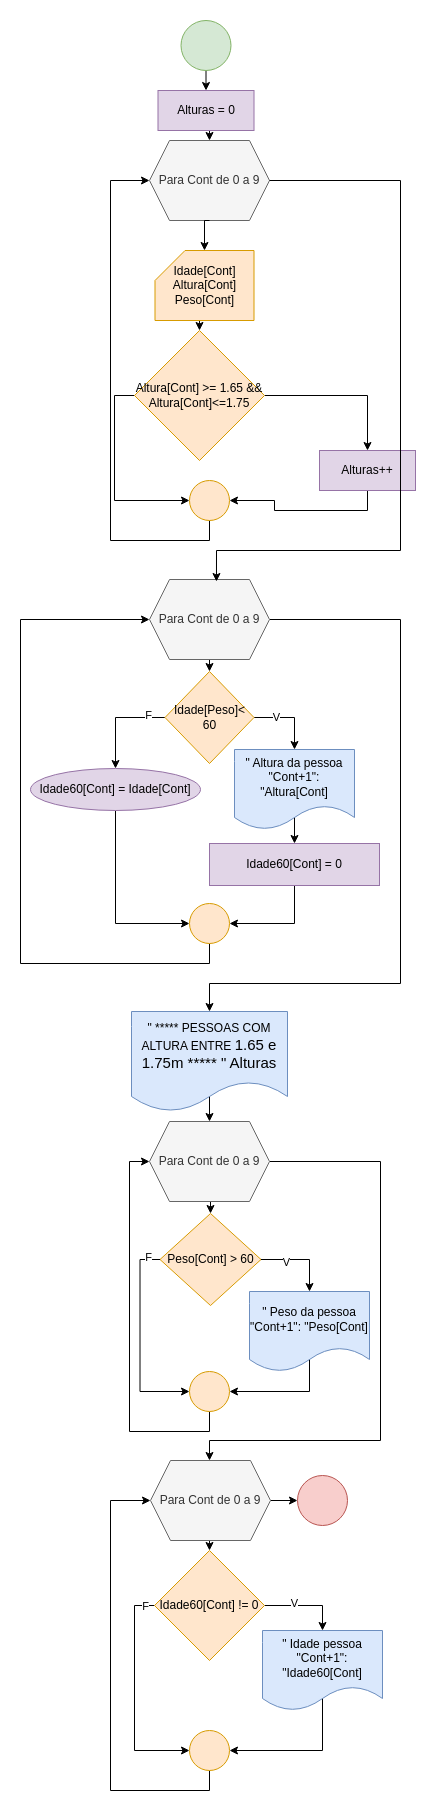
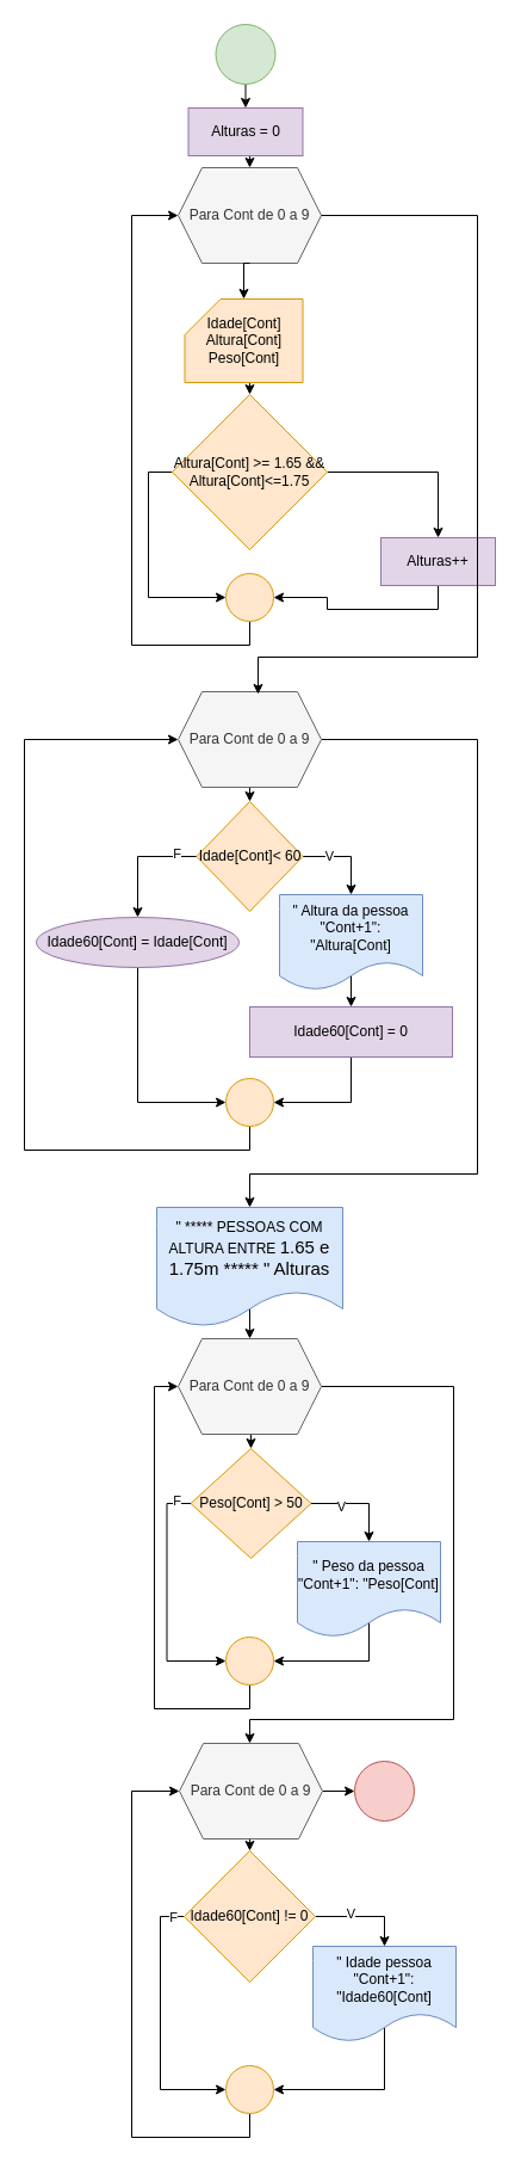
  <mxCell id="0" />
  <mxCell id="1" parent="0" />
  <mxCell id="2" style="edgeStyle=orthogonalEdgeStyle;rounded=0;orthogonalLoop=1;jettySize=auto;html=1;exitX=0.5;exitY=1;exitDx=0;exitDy=0;entryX=0.5;entryY=0;entryDx=0;entryDy=0;" edge="1" parent="1" source="3" target="60"><mxGeometry relative="1" as="geometry" /></mxCell>
  <mxCell id="3" value="" style="ellipse;whiteSpace=wrap;html=1;aspect=fixed;fillColor=#d5e8d4;strokeColor=#82b366;" vertex="1" parent="1"><mxGeometry x="180.5" y="20" width="50" height="50" as="geometry" /></mxCell>
  <mxCell id="4" style="edgeStyle=orthogonalEdgeStyle;rounded=0;orthogonalLoop=1;jettySize=auto;html=1;exitX=0.5;exitY=1;exitDx=0;exitDy=0;exitPerimeter=0;entryX=0.5;entryY=0;entryDx=0;entryDy=0;" edge="1" parent="1" source="5" target="10"><mxGeometry relative="1" as="geometry" /></mxCell>
  <mxCell id="5" value="Idade[Cont]&lt;div&gt;Altura[Cont]&lt;/div&gt;&lt;div&gt;Peso[Cont]&lt;/div&gt;" style="shape=card;whiteSpace=wrap;html=1;fillColor=#ffe6cc;strokeColor=#d79b00;" vertex="1" parent="1"><mxGeometry x="154.5" y="250" width="99" height="70" as="geometry" /></mxCell>
  <mxCell id="6" value="Para Cont de 0 a 9" style="shape=hexagon;perimeter=hexagonPerimeter2;whiteSpace=wrap;html=1;fixedSize=1;fillColor=#f5f5f5;fontColor=#333333;strokeColor=#666666;" vertex="1" parent="1"><mxGeometry x="149" y="140" width="120" height="80" as="geometry" /></mxCell>
  <mxCell id="7" style="edgeStyle=orthogonalEdgeStyle;rounded=0;orthogonalLoop=1;jettySize=auto;html=1;exitX=0.5;exitY=1;exitDx=0;exitDy=0;entryX=0.5;entryY=0;entryDx=0;entryDy=0;entryPerimeter=0;" edge="1" parent="1" source="6" target="5"><mxGeometry relative="1" as="geometry" /></mxCell>
  <mxCell id="8" style="edgeStyle=orthogonalEdgeStyle;rounded=0;orthogonalLoop=1;jettySize=auto;html=1;exitX=1;exitY=0.5;exitDx=0;exitDy=0;entryX=0.5;entryY=0;entryDx=0;entryDy=0;" edge="1" parent="1" source="10" target="12"><mxGeometry relative="1" as="geometry" /></mxCell>
  <mxCell id="9" style="edgeStyle=orthogonalEdgeStyle;rounded=0;orthogonalLoop=1;jettySize=auto;html=1;exitX=0;exitY=0.5;exitDx=0;exitDy=0;entryX=0;entryY=0.5;entryDx=0;entryDy=0;" edge="1" parent="1" source="10" target="14"><mxGeometry relative="1" as="geometry" /></mxCell>
- <mxCell id="10" value="Altura[Cont]&amp;nbsp;&amp;gt;= 1.65 &amp;amp;&amp;amp; Altura[Cont]&amp;lt;=1.75" style="rhombus;whiteSpace=wrap;html=1;fillColor=#ffe6cc;strokeColor=#d79b00;" vertex="1" parent="1"><mxGeometry x="134" y="330" width="130" height="130" as="geometry" /></mxCell>
+ <mxCell id="10" value="Altura[Cont]&amp;nbsp;&amp;gt;= 1.65 &amp;amp;&amp;amp; Altura[Cont]&amp;lt;=1.75" style="rhombus;whiteSpace=wrap;html=1;fillColor=#ffe6cc;strokeColor=#d79b00;" vertex="1" parent="1"><mxGeometry x="144" y="330" width="130" height="130" as="geometry" /></mxCell>
  <mxCell id="11" style="edgeStyle=orthogonalEdgeStyle;rounded=0;orthogonalLoop=1;jettySize=auto;html=1;exitX=0.5;exitY=1;exitDx=0;exitDy=0;entryX=1;entryY=0.5;entryDx=0;entryDy=0;" edge="1" parent="1" source="12" target="14"><mxGeometry relative="1" as="geometry" /></mxCell>
  <mxCell id="12" value="Alturas++" style="rounded=0;whiteSpace=wrap;html=1;fillColor=#e1d5e7;strokeColor=#9673a6;" vertex="1" parent="1"><mxGeometry x="319" y="450" width="96" height="40" as="geometry" /></mxCell>
  <mxCell id="13" style="edgeStyle=orthogonalEdgeStyle;rounded=0;orthogonalLoop=1;jettySize=auto;html=1;exitX=0.5;exitY=1;exitDx=0;exitDy=0;entryX=0;entryY=0.5;entryDx=0;entryDy=0;" edge="1" parent="1" source="14" target="6"><mxGeometry relative="1" as="geometry"><Array as="points"><mxPoint x="209" y="540" /><mxPoint x="110" y="540" /><mxPoint x="110" y="180" /></Array></mxGeometry></mxCell>
  <mxCell id="14" value="" style="ellipse;whiteSpace=wrap;html=1;aspect=fixed;fillColor=#ffe6cc;strokeColor=#d79b00;" vertex="1" parent="1"><mxGeometry x="189" y="480" width="40" height="40" as="geometry" /></mxCell>
  <mxCell id="15" style="edgeStyle=orthogonalEdgeStyle;rounded=0;orthogonalLoop=1;jettySize=auto;html=1;exitX=0.5;exitY=1;exitDx=0;exitDy=0;entryX=0.5;entryY=0;entryDx=0;entryDy=0;" edge="1" parent="1" source="17" target="24"><mxGeometry relative="1" as="geometry" /></mxCell>
  <mxCell id="16" style="edgeStyle=orthogonalEdgeStyle;rounded=0;orthogonalLoop=1;jettySize=auto;html=1;exitX=1;exitY=0.5;exitDx=0;exitDy=0;entryX=0.5;entryY=0;entryDx=0;entryDy=0;" edge="1" parent="1" source="17" target="28"><mxGeometry relative="1" as="geometry"><Array as="points"><mxPoint x="400" y="619" /><mxPoint x="400" y="983" /><mxPoint x="209" y="983" /></Array></mxGeometry></mxCell>
  <mxCell id="17" value="Para Cont de 0 a 9" style="shape=hexagon;perimeter=hexagonPerimeter2;whiteSpace=wrap;html=1;fixedSize=1;fillColor=#f5f5f5;fontColor=#333333;strokeColor=#666666;" vertex="1" parent="1"><mxGeometry x="149" y="579" width="120" height="80" as="geometry" /></mxCell>
  <mxCell id="18" style="edgeStyle=orthogonalEdgeStyle;rounded=0;orthogonalLoop=1;jettySize=auto;html=1;exitX=0.5;exitY=0;exitDx=0;exitDy=0;entryX=0.5;entryY=0;entryDx=0;entryDy=0;" edge="1" parent="1" source="19" target="44"><mxGeometry relative="1" as="geometry"><Array as="points"><mxPoint x="294" y="783" /><mxPoint x="294" y="783" /></Array></mxGeometry></mxCell>
  <mxCell id="19" value="&quot; Altura da pessoa &quot;Cont+1&quot;: &quot;Altura[Cont]" style="shape=document;whiteSpace=wrap;html=1;boundedLbl=1;fillColor=#dae8fc;strokeColor=#6c8ebf;" vertex="1" parent="1"><mxGeometry x="234" y="749" width="120" height="80" as="geometry" /></mxCell>
  <mxCell id="20" style="edgeStyle=orthogonalEdgeStyle;rounded=0;orthogonalLoop=1;jettySize=auto;html=1;exitX=1;exitY=0.5;exitDx=0;exitDy=0;entryX=0.5;entryY=0;entryDx=0;entryDy=0;" edge="1" parent="1" source="24" target="19"><mxGeometry relative="1" as="geometry" /></mxCell>
  <mxCell id="21" value="V" style="edgeLabel;html=1;align=center;verticalAlign=middle;resizable=0;points=[];" vertex="1" connectable="0" parent="20"><mxGeometry x="-0.387" y="1" relative="1" as="geometry"><mxPoint as="offset" /></mxGeometry></mxCell>
  <mxCell id="22" style="edgeStyle=orthogonalEdgeStyle;rounded=0;orthogonalLoop=1;jettySize=auto;html=1;exitX=0;exitY=0.5;exitDx=0;exitDy=0;entryX=0.5;entryY=0;entryDx=0;entryDy=0;" edge="1" parent="1" source="24" target="42"><mxGeometry relative="1" as="geometry" /></mxCell>
  <mxCell id="23" value="F" style="edgeLabel;html=1;align=center;verticalAlign=middle;resizable=0;points=[];" vertex="1" connectable="0" parent="22"><mxGeometry x="-0.632" y="-3" relative="1" as="geometry"><mxPoint x="1" as="offset" /></mxGeometry></mxCell>
- <mxCell id="24" value="Idade[Peso]&amp;lt; 60" style="rhombus;whiteSpace=wrap;html=1;fillColor=#ffe6cc;strokeColor=#d79b00;" vertex="1" parent="1"><mxGeometry x="164.5" y="671" width="89" height="92" as="geometry" /></mxCell>
+ <mxCell id="24" value="Idade[Cont]&amp;lt; 60" style="rhombus;whiteSpace=wrap;html=1;fillColor=#ffe6cc;strokeColor=#d79b00;" vertex="1" parent="1"><mxGeometry x="164.5" y="671" width="89" height="92" as="geometry" /></mxCell>
  <mxCell id="25" style="edgeStyle=orthogonalEdgeStyle;rounded=0;orthogonalLoop=1;jettySize=auto;html=1;exitX=0.5;exitY=1;exitDx=0;exitDy=0;entryX=0;entryY=0.5;entryDx=0;entryDy=0;" edge="1" parent="1" source="26" target="17"><mxGeometry relative="1" as="geometry"><Array as="points"><mxPoint x="209" y="963" /><mxPoint x="20" y="963" /><mxPoint x="20" y="619" /></Array></mxGeometry></mxCell>
  <mxCell id="26" value="" style="ellipse;whiteSpace=wrap;html=1;aspect=fixed;fillColor=#ffe6cc;strokeColor=#d79b00;" vertex="1" parent="1"><mxGeometry x="189" y="903" width="40" height="40" as="geometry" /></mxCell>
  <mxCell id="27" style="edgeStyle=orthogonalEdgeStyle;rounded=0;orthogonalLoop=1;jettySize=auto;html=1;exitX=0.5;exitY=0;exitDx=0;exitDy=0;entryX=0.5;entryY=0;entryDx=0;entryDy=0;" edge="1" parent="1" source="28"><mxGeometry relative="1" as="geometry"><mxPoint x="209" y="1121" as="targetPoint" /><Array as="points"><mxPoint x="209" y="1051" /><mxPoint x="209" y="1051" /></Array></mxGeometry></mxCell>
  <mxCell id="28" value="&quot; ***** PESSOAS COM ALTURA ENTRE&amp;nbsp;&lt;span style=&quot;font-family: &amp;quot;Century Gothic&amp;quot;, Arial, Helvetica, sans-serif; font-size: 15px; text-align: left;&quot;&gt;1.65 e 1.75m ***** &quot; Alturas&lt;/span&gt;" style="shape=document;whiteSpace=wrap;html=1;boundedLbl=1;fillColor=#dae8fc;strokeColor=#6c8ebf;" vertex="1" parent="1"><mxGeometry x="131" y="1011" width="156" height="100" as="geometry" /></mxCell>
  <mxCell id="29" style="edgeStyle=orthogonalEdgeStyle;rounded=0;orthogonalLoop=1;jettySize=auto;html=1;exitX=0.5;exitY=1;exitDx=0;exitDy=0;entryX=0.5;entryY=0;entryDx=0;entryDy=0;" edge="1" parent="1" source="31" target="36"><mxGeometry relative="1" as="geometry" /></mxCell>
  <mxCell id="30" style="edgeStyle=orthogonalEdgeStyle;rounded=0;orthogonalLoop=1;jettySize=auto;html=1;exitX=1;exitY=0.5;exitDx=0;exitDy=0;" edge="1" parent="1" source="31" target="48"><mxGeometry relative="1" as="geometry"><Array as="points"><mxPoint x="380" y="1161" /><mxPoint x="380" y="1440" /><mxPoint x="209" y="1440" /></Array></mxGeometry></mxCell>
  <mxCell id="31" value="Para Cont de 0 a 9" style="shape=hexagon;perimeter=hexagonPerimeter2;whiteSpace=wrap;html=1;fixedSize=1;fillColor=#f5f5f5;fontColor=#333333;strokeColor=#666666;" vertex="1" parent="1"><mxGeometry x="149" y="1121" width="120" height="80" as="geometry" /></mxCell>
  <mxCell id="32" style="edgeStyle=orthogonalEdgeStyle;rounded=0;orthogonalLoop=1;jettySize=auto;html=1;exitX=1;exitY=0.5;exitDx=0;exitDy=0;" edge="1" parent="1" source="36" target="38"><mxGeometry relative="1" as="geometry" /></mxCell>
  <mxCell id="33" value="V" style="edgeLabel;html=1;align=center;verticalAlign=middle;resizable=0;points=[];" vertex="1" connectable="0" parent="32"><mxGeometry x="-0.378" y="-2" relative="1" as="geometry"><mxPoint as="offset" /></mxGeometry></mxCell>
  <mxCell id="34" style="edgeStyle=orthogonalEdgeStyle;rounded=0;orthogonalLoop=1;jettySize=auto;html=1;exitX=0;exitY=0.5;exitDx=0;exitDy=0;entryX=0;entryY=0.5;entryDx=0;entryDy=0;" edge="1" parent="1" source="36" target="40"><mxGeometry relative="1" as="geometry" /></mxCell>
  <mxCell id="35" value="F" style="edgeLabel;html=1;align=center;verticalAlign=middle;resizable=0;points=[];" vertex="1" connectable="0" parent="34"><mxGeometry x="-0.884" y="-3" relative="1" as="geometry"><mxPoint as="offset" /></mxGeometry></mxCell>
- <mxCell id="36" value="Peso[Cont] &amp;gt; 60" style="rhombus;whiteSpace=wrap;html=1;fillColor=#ffe6cc;strokeColor=#d79b00;" vertex="1" parent="1"><mxGeometry x="159.5" y="1213" width="101" height="92" as="geometry" /></mxCell>
+ <mxCell id="36" value="Peso[Cont] &amp;gt; 50" style="rhombus;whiteSpace=wrap;html=1;fillColor=#ffe6cc;strokeColor=#d79b00;" vertex="1" parent="1"><mxGeometry x="159.5" y="1213" width="101" height="92" as="geometry" /></mxCell>
  <mxCell id="37" style="edgeStyle=orthogonalEdgeStyle;rounded=0;orthogonalLoop=1;jettySize=auto;html=1;exitX=0.5;exitY=0;exitDx=0;exitDy=0;entryX=1;entryY=0.5;entryDx=0;entryDy=0;" edge="1" parent="1" source="38" target="40"><mxGeometry relative="1" as="geometry"><Array as="points"><mxPoint x="309" y="1391" /></Array></mxGeometry></mxCell>
  <mxCell id="38" value="&quot; Peso da pessoa &quot;Cont+1&quot;: &quot;Peso[Cont]" style="shape=document;whiteSpace=wrap;html=1;boundedLbl=1;fillColor=#dae8fc;strokeColor=#6c8ebf;" vertex="1" parent="1"><mxGeometry x="249" y="1291" width="120" height="80" as="geometry" /></mxCell>
  <mxCell id="39" style="edgeStyle=orthogonalEdgeStyle;rounded=0;orthogonalLoop=1;jettySize=auto;html=1;exitX=0.5;exitY=1;exitDx=0;exitDy=0;entryX=0;entryY=0.5;entryDx=0;entryDy=0;" edge="1" parent="1" source="40" target="31"><mxGeometry relative="1" as="geometry" /></mxCell>
  <mxCell id="40" value="" style="ellipse;whiteSpace=wrap;html=1;aspect=fixed;fillColor=#ffe6cc;strokeColor=#d79b00;" vertex="1" parent="1"><mxGeometry x="189" y="1371" width="40" height="40" as="geometry" /></mxCell>
  <mxCell id="41" style="edgeStyle=orthogonalEdgeStyle;rounded=0;orthogonalLoop=1;jettySize=auto;html=1;exitX=0.5;exitY=1;exitDx=0;exitDy=0;entryX=0;entryY=0.5;entryDx=0;entryDy=0;" edge="1" parent="1" source="42" target="26"><mxGeometry relative="1" as="geometry" /></mxCell>
  <mxCell id="42" value="Idade60[Cont] = Idade[Cont]" style="ellipse;whiteSpace=wrap;html=1;fillColor=#e1d5e7;strokeColor=#9673a6;" vertex="1" parent="1"><mxGeometry x="30" y="768" width="170" height="42" as="geometry" /></mxCell>
  <mxCell id="43" style="edgeStyle=orthogonalEdgeStyle;rounded=0;orthogonalLoop=1;jettySize=auto;html=1;exitX=0.5;exitY=1;exitDx=0;exitDy=0;entryX=1;entryY=0.5;entryDx=0;entryDy=0;" edge="1" parent="1" source="44" target="26"><mxGeometry relative="1" as="geometry" /></mxCell>
  <mxCell id="44" value="Idade60[Cont] = 0" style="rounded=0;whiteSpace=wrap;html=1;fillColor=#e1d5e7;strokeColor=#9673a6;" vertex="1" parent="1"><mxGeometry x="209" y="843" width="170" height="42" as="geometry" /></mxCell>
  <mxCell id="45" style="edgeStyle=orthogonalEdgeStyle;rounded=0;orthogonalLoop=1;jettySize=auto;html=1;exitX=1;exitY=0.5;exitDx=0;exitDy=0;entryX=0.558;entryY=0.025;entryDx=0;entryDy=0;entryPerimeter=0;" edge="1" parent="1" source="6" target="17"><mxGeometry relative="1" as="geometry"><Array as="points"><mxPoint x="400" y="180" /><mxPoint x="400" y="550" /><mxPoint x="216" y="550" /></Array></mxGeometry></mxCell>
  <mxCell id="46" style="edgeStyle=orthogonalEdgeStyle;rounded=0;orthogonalLoop=1;jettySize=auto;html=1;exitX=0.5;exitY=1;exitDx=0;exitDy=0;entryX=0.5;entryY=0;entryDx=0;entryDy=0;" edge="1" parent="1" source="48" target="55"><mxGeometry relative="1" as="geometry" /></mxCell>
  <mxCell id="47" style="edgeStyle=orthogonalEdgeStyle;rounded=0;orthogonalLoop=1;jettySize=auto;html=1;exitX=1;exitY=0.5;exitDx=0;exitDy=0;entryX=0;entryY=0.5;entryDx=0;entryDy=0;" edge="1" parent="1" source="48" target="58"><mxGeometry relative="1" as="geometry" /></mxCell>
  <mxCell id="48" value="Para Cont de 0 a 9" style="shape=hexagon;perimeter=hexagonPerimeter2;whiteSpace=wrap;html=1;fixedSize=1;fillColor=#f5f5f5;fontColor=#333333;strokeColor=#666666;" vertex="1" parent="1"><mxGeometry x="150" y="1460" width="120" height="80" as="geometry" /></mxCell>
  <mxCell id="49" style="edgeStyle=orthogonalEdgeStyle;rounded=0;orthogonalLoop=1;jettySize=auto;html=1;exitX=0.5;exitY=0;exitDx=0;exitDy=0;entryX=1;entryY=0.5;entryDx=0;entryDy=0;" edge="1" parent="1" source="50" target="57"><mxGeometry relative="1" as="geometry"><Array as="points"><mxPoint x="322" y="1750" /></Array></mxGeometry></mxCell>
  <mxCell id="50" value="&quot; Idade pessoa &quot;Cont+1&quot;: &quot;Idade60[Cont]" style="shape=document;whiteSpace=wrap;html=1;boundedLbl=1;fillColor=#dae8fc;strokeColor=#6c8ebf;" vertex="1" parent="1"><mxGeometry x="262" y="1630" width="120" height="80" as="geometry" /></mxCell>
  <mxCell id="51" style="edgeStyle=orthogonalEdgeStyle;rounded=0;orthogonalLoop=1;jettySize=auto;html=1;exitX=1;exitY=0.5;exitDx=0;exitDy=0;entryX=0.5;entryY=0;entryDx=0;entryDy=0;" edge="1" parent="1" source="55" target="50"><mxGeometry relative="1" as="geometry" /></mxCell>
  <mxCell id="52" value="V" style="edgeLabel;html=1;align=center;verticalAlign=middle;resizable=0;points=[];" vertex="1" connectable="0" parent="51"><mxGeometry x="-0.301" y="3" relative="1" as="geometry"><mxPoint as="offset" /></mxGeometry></mxCell>
  <mxCell id="53" style="edgeStyle=orthogonalEdgeStyle;rounded=0;orthogonalLoop=1;jettySize=auto;html=1;exitX=0;exitY=0.5;exitDx=0;exitDy=0;entryX=0;entryY=0.5;entryDx=0;entryDy=0;" edge="1" parent="1" source="55" target="57"><mxGeometry relative="1" as="geometry" /></mxCell>
  <mxCell id="54" value="F" style="edgeLabel;html=1;align=center;verticalAlign=middle;resizable=0;points=[];" vertex="1" connectable="0" parent="53"><mxGeometry x="-0.909" relative="1" as="geometry"><mxPoint as="offset" /></mxGeometry></mxCell>
  <mxCell id="55" value="Idade60[Cont] != 0" style="rhombus;whiteSpace=wrap;html=1;fillColor=#ffe6cc;strokeColor=#d79b00;" vertex="1" parent="1"><mxGeometry x="154" y="1550" width="110" height="110" as="geometry" /></mxCell>
  <mxCell id="56" style="edgeStyle=orthogonalEdgeStyle;rounded=0;orthogonalLoop=1;jettySize=auto;html=1;exitX=0.5;exitY=1;exitDx=0;exitDy=0;entryX=0;entryY=0.5;entryDx=0;entryDy=0;" edge="1" parent="1" source="57" target="48"><mxGeometry relative="1" as="geometry"><Array as="points"><mxPoint x="209" y="1790" /><mxPoint x="110" y="1790" /><mxPoint x="110" y="1500" /></Array></mxGeometry></mxCell>
  <mxCell id="57" value="" style="ellipse;whiteSpace=wrap;html=1;aspect=fixed;fillColor=#ffe6cc;strokeColor=#d79b00;" vertex="1" parent="1"><mxGeometry x="189" y="1730" width="40" height="40" as="geometry" /></mxCell>
  <mxCell id="58" value="" style="ellipse;whiteSpace=wrap;html=1;aspect=fixed;fillColor=#f8cecc;strokeColor=#b85450;" vertex="1" parent="1"><mxGeometry x="297" y="1475" width="50" height="50" as="geometry" /></mxCell>
  <mxCell id="59" style="edgeStyle=orthogonalEdgeStyle;rounded=0;orthogonalLoop=1;jettySize=auto;html=1;exitX=0.5;exitY=1;exitDx=0;exitDy=0;entryX=0.5;entryY=0;entryDx=0;entryDy=0;" edge="1" parent="1" source="60" target="6"><mxGeometry relative="1" as="geometry" /></mxCell>
  <mxCell id="60" value="Alturas = 0" style="rounded=0;whiteSpace=wrap;html=1;fillColor=#e1d5e7;strokeColor=#9673a6;" vertex="1" parent="1"><mxGeometry x="157.5" y="90" width="96" height="40" as="geometry" /></mxCell>
